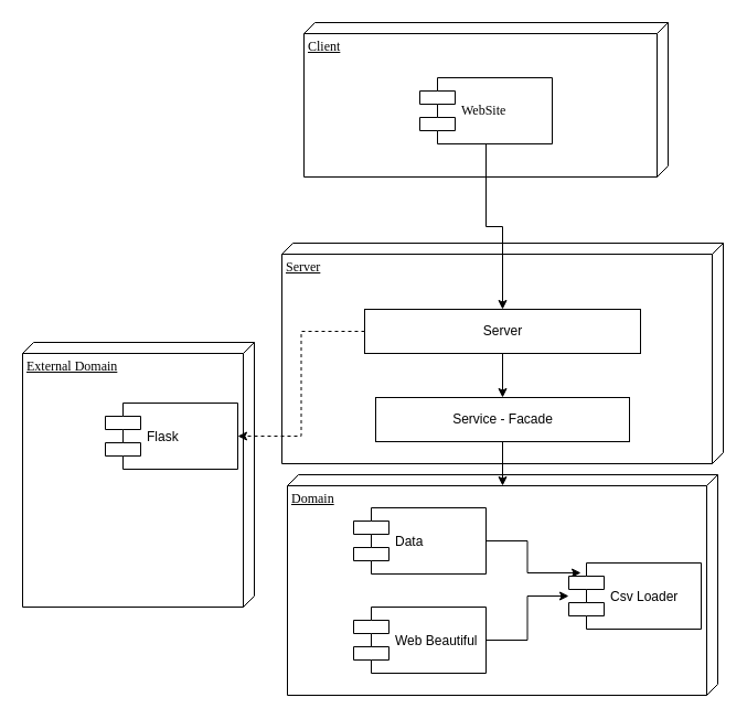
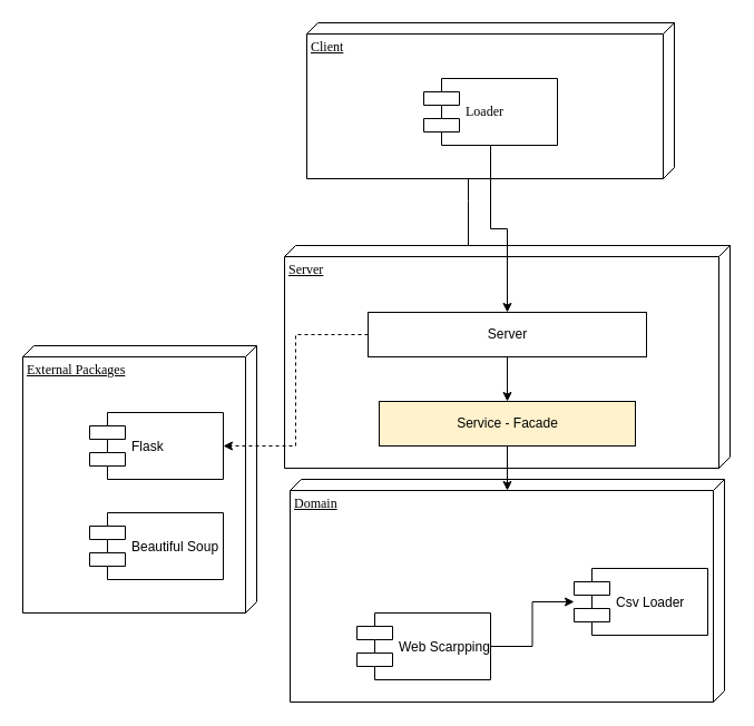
  <mxCell id="0" />
  <mxCell id="1" parent="0" />
  <mxCell id="2" value="Domain" style="verticalAlign=top;align=left;spacingTop=8;spacingLeft=2;spacingRight=12;shape=cube;size=10;direction=south;fontStyle=4;html=1;rounded=0;shadow=0;comic=0;labelBackgroundColor=none;strokeWidth=1;fontFamily=Verdana;fontSize=12" vertex="1" parent="1"><mxGeometry x="260" y="430" width="390" height="200" as="geometry" /></mxCell>
- <mxCell id="3" value="External Domain" style="verticalAlign=top;align=left;spacingTop=8;spacingLeft=2;spacingRight=12;shape=cube;size=10;direction=south;fontStyle=4;html=1;rounded=0;shadow=0;comic=0;labelBackgroundColor=none;strokeWidth=1;fontFamily=Verdana;fontSize=12" vertex="1" parent="1"><mxGeometry x="20" y="310" width="210" height="240" as="geometry" /></mxCell>
+ <mxCell id="3" value="External Packages" style="verticalAlign=top;align=left;spacingTop=8;spacingLeft=2;spacingRight=12;shape=cube;size=10;direction=south;fontStyle=4;html=1;rounded=0;shadow=0;comic=0;labelBackgroundColor=none;strokeWidth=1;fontFamily=Verdana;fontSize=12" vertex="1" parent="1"><mxGeometry x="20" y="310" width="210" height="240" as="geometry" /></mxCell>
  <mxCell id="4" value="Client" style="verticalAlign=top;align=left;spacingTop=8;spacingLeft=2;spacingRight=12;shape=cube;size=10;direction=south;fontStyle=4;html=1;rounded=0;shadow=0;comic=0;labelBackgroundColor=none;strokeWidth=1;fontFamily=Verdana;fontSize=12" parent="1" vertex="1"><mxGeometry x="275" y="20" width="330" height="140" as="geometry" /></mxCell>
  <mxCell id="5" value="Server" style="verticalAlign=top;align=left;spacingTop=8;spacingLeft=2;spacingRight=12;shape=cube;size=10;direction=south;fontStyle=4;html=1;rounded=0;shadow=0;comic=0;labelBackgroundColor=none;strokeWidth=1;fontFamily=Verdana;fontSize=12" parent="1" vertex="1"><mxGeometry x="255" y="220" width="400" height="200" as="geometry" /></mxCell>
  <mxCell id="6" style="edgeStyle=orthogonalEdgeStyle;rounded=0;orthogonalLoop=1;jettySize=auto;html=1;exitX=0.5;exitY=1;exitDx=0;exitDy=0;entryX=0.5;entryY=0;entryDx=0;entryDy=0;" edge="1" parent="1" source="7" target="11"><mxGeometry relative="1" as="geometry" /></mxCell>
- <mxCell id="7" value="WebSite&amp;nbsp;" style="shape=component;align=left;spacingLeft=36;rounded=0;shadow=0;comic=0;labelBackgroundColor=none;strokeWidth=1;fontFamily=Verdana;fontSize=12;html=1;" parent="1" vertex="1"><mxGeometry x="380" y="70" width="120" height="60" as="geometry" /></mxCell>
+ <mxCell id="7" value="Loader&amp;nbsp;" style="shape=component;align=left;spacingLeft=36;rounded=0;shadow=0;comic=0;labelBackgroundColor=none;strokeWidth=1;fontFamily=Verdana;fontSize=12;html=1;" parent="1" vertex="1"><mxGeometry x="380" y="70" width="120" height="60" as="geometry" /></mxCell>
+ <mxCell id="8" style="edgeStyle=orthogonalEdgeStyle;rounded=0;html=1;labelBackgroundColor=none;startArrow=none;startFill=0;startSize=8;endArrow=none;endFill=0;endSize=16;fontFamily=Verdana;fontSize=12;" parent="1" source="5" target="4" edge="1"><mxGeometry relative="1" as="geometry"><Array as="points"><mxPoint x="420" y="180" /><mxPoint x="420" y="180" /></Array></mxGeometry></mxCell>
  <mxCell id="9" style="edgeStyle=orthogonalEdgeStyle;rounded=0;orthogonalLoop=1;jettySize=auto;html=1;exitX=0;exitY=0.5;exitDx=0;exitDy=0;entryX=1;entryY=0.5;entryDx=0;entryDy=0;dashed=1;" edge="1" parent="1" source="11" target="14"><mxGeometry relative="1" as="geometry" /></mxCell>
  <mxCell id="10" style="edgeStyle=orthogonalEdgeStyle;rounded=0;orthogonalLoop=1;jettySize=auto;html=1;" edge="1" parent="1" source="11" target="13"><mxGeometry relative="1" as="geometry" /></mxCell>
  <mxCell id="11" value="Server&lt;span style=&quot;color: rgba(0 , 0 , 0 , 0) ; font-family: monospace ; font-size: 0px&quot;&gt;%3CmxGraphModel%3E%3Croot%3E%3CmxCell%20id%3D%220%22%2F%3E%3CmxCell%20id%3D%221%22%20parent%3D%220%22%2F%3E%3CmxCell%20id%3D%222%22%20value%3D%22WebSite%26amp%3Bnbsp%3B%22%20style%3D%22shape%3Dcomponent%3Balign%3Dleft%3BspacingLeft%3D36%3Brounded%3D0%3Bshadow%3D0%3Bcomic%3D0%3BlabelBackgroundColor%3Dnone%3BstrokeWidth%3D1%3BfontFamily%3DVerdana%3BfontSize%3D12%3Bhtml%3D1%3B%22%20vertex%3D%221%22%20parent%3D%221%22%3E%3CmxGeometry%20x%3D%22490%22%20y%3D%2240%22%20width%3D%22120%22%20height%3D%2260%22%20as%3D%22geometry%22%2F%3E%3C%2FmxCell%3E%3C%2Froot%3E%3C%2FmxGraphModel%3E&lt;/span&gt;" style="html=1;" vertex="1" parent="1"><mxGeometry x="330" y="280" width="250" height="40" as="geometry" /></mxCell>
  <mxCell id="12" style="edgeStyle=orthogonalEdgeStyle;rounded=0;orthogonalLoop=1;jettySize=auto;html=1;" edge="1" parent="1" source="13"><mxGeometry relative="1" as="geometry"><mxPoint x="455" y="440" as="targetPoint" /></mxGeometry></mxCell>
- <mxCell id="13" value="Service - Facade" style="html=1;" vertex="1" parent="1"><mxGeometry x="340" y="360" width="230" height="40" as="geometry" /></mxCell>
- <mxCell id="14" value="Flask" style="shape=component;align=left;spacingLeft=36;" vertex="1" parent="1"><mxGeometry x="95" y="365" width="120" height="60" as="geometry" /></mxCell>
+ <mxCell id="13" value="Service - Facade" style="html=1;fillColor=#fff2cc;" vertex="1" parent="1"><mxGeometry x="340" y="360" width="230" height="40" as="geometry" /></mxCell>
+ <mxCell id="14" value="Flask" style="shape=component;align=left;spacingLeft=36;" vertex="1" parent="1"><mxGeometry x="80" y="370" width="120" height="60" as="geometry" /></mxCell>
  <mxCell id="15" style="edgeStyle=orthogonalEdgeStyle;rounded=0;orthogonalLoop=1;jettySize=auto;html=1;exitX=1;exitY=0.5;exitDx=0;exitDy=0;" edge="1" parent="1" source="16" target="20"><mxGeometry relative="1" as="geometry" /></mxCell>
- <mxCell id="16" value="Web Beautiful" style="shape=component;align=left;spacingLeft=36;" vertex="1" parent="1"><mxGeometry x="320" y="550" width="120" height="60" as="geometry" /></mxCell>
- <mxCell id="17" style="edgeStyle=orthogonalEdgeStyle;rounded=0;orthogonalLoop=1;jettySize=auto;html=1;exitX=1;exitY=0.5;exitDx=0;exitDy=0;entryX=0.092;entryY=0.15;entryDx=0;entryDy=0;entryPerimeter=0;" edge="1" parent="1" source="18" target="20"><mxGeometry relative="1" as="geometry" /></mxCell>
- <mxCell id="18" value="Data" style="shape=component;align=left;spacingLeft=36;" vertex="1" parent="1"><mxGeometry x="320" y="460" width="120" height="60" as="geometry" /></mxCell>
+ <mxCell id="16" value="Web Scarpping" style="shape=component;align=left;spacingLeft=36;" vertex="1" parent="1"><mxGeometry x="320" y="550" width="120" height="60" as="geometry" /></mxCell>
+ <mxCell id="19" value="Beautiful Soup" style="shape=component;align=left;spacingLeft=36;" vertex="1" parent="1"><mxGeometry x="80" y="460" width="120" height="60" as="geometry" /></mxCell>
  <mxCell id="20" value="Csv Loader" style="shape=component;align=left;spacingLeft=36;" vertex="1" parent="1"><mxGeometry x="515" y="510" width="120" height="60" as="geometry" /></mxCell>
